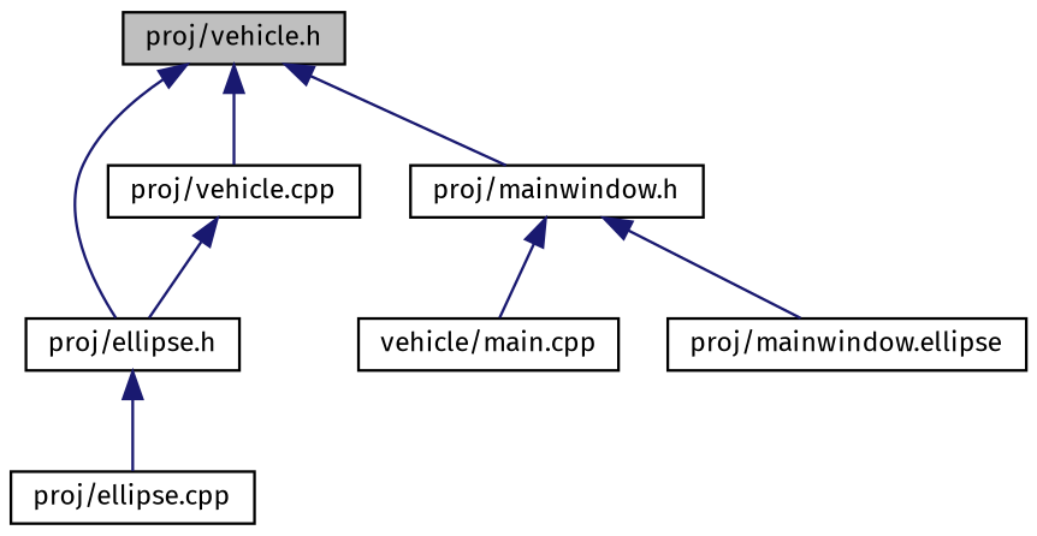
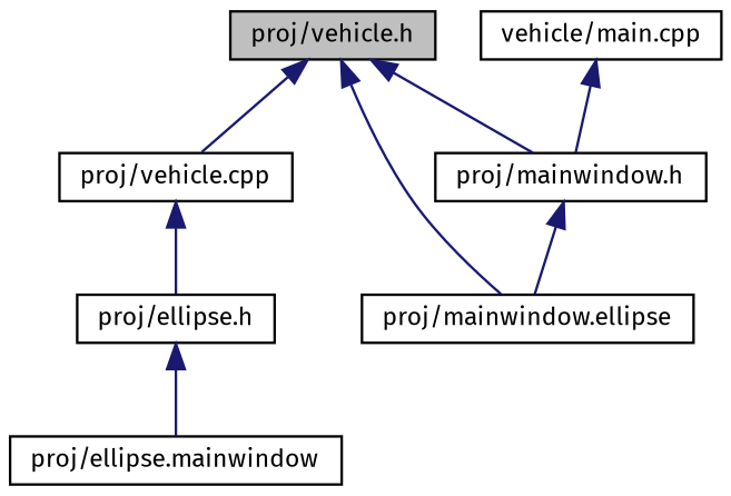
  digraph {
    fontname="Fira Sans"
    node [color=black fillcolor=white fontname="Fira Sans" fontsize=10 shape=record style=filled]
    edge [color=midnightblue dir=back fontname="Fira Sans" fontsize=10 labelfontname=Helvetica labelfontsize=10 style=solid]
    n1 [fillcolor=grey75 fontcolor=black height=0.2 label="proj/vehicle.h" width=0.4]
    n2 [height=0.2 label="proj/ellipse.h" width=0.4]
    n3 [height=0.2 label="proj/vehicle.cpp" width=0.4]
    n4 [height=0.2 label="proj/mainwindow.h" width=0.4]
-   n5 [height=0.2 label="proj/ellipse.cpp" width=0.4]
+   n5 [height=0.2 label="proj/ellipse.mainwindow" width=0.4]
    n6 [height=0.2 label="vehicle/main.cpp" width=0.4]
    n7 [height=0.2 label="proj/mainwindow.ellipse" width=0.4]
-   n1 -> n2
+   n1 -> n7
    n1 -> n3
    n1 -> n4
    n2 -> n5
    n3 -> n2
-   n4 -> n6
+   n6 -> n4
    n4 -> n7
  }
